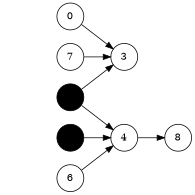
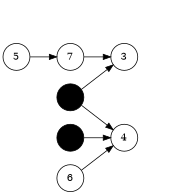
  strict digraph {
    rankdir=LR
    node [shape=circle]
-   0
    3
    1 [fillcolor=black style=filled]
    4
-   8
    2 [fillcolor=black style=filled]
    7
+   5
    6
-   0 -> 3
    1 -> 3
    1 -> 4
-   4 -> 8
    2 -> 4
    7 -> 3
+   5 -> 7
    6 -> 4
  }
